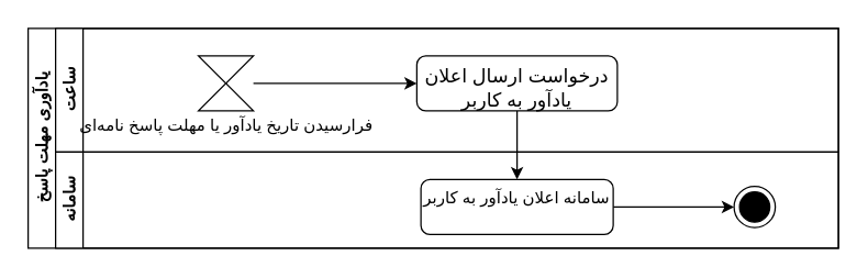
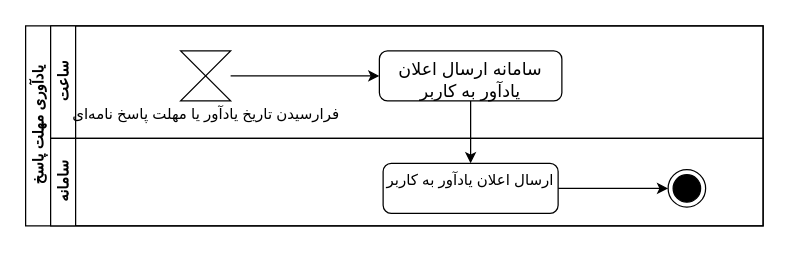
  <mxCell id="0" />
  <mxCell id="1" parent="0" />
  <mxCell id="2" value="یادآوری مهلت پاسخ" style="swimlane;html=1;childLayout=stackLayout;resizeParent=1;resizeParentMax=0;horizontal=0;startSize=20;horizontalStack=0;" vertex="1" parent="1"><mxGeometry x="20" y="20" width="590" height="160" as="geometry" /></mxCell>
  <mxCell id="3" value="ساعت" style="swimlane;html=1;startSize=20;horizontal=0;" vertex="1" parent="2"><mxGeometry x="20" width="570" height="90" as="geometry" /></mxCell>
- <mxCell id="4" value="&lt;font style=&quot;font-size: 14px;&quot;&gt;درخواست ارسال اعلان یادآور به کاربر&lt;/font&gt;" style="html=1;align=center;verticalAlign=top;rounded=1;absoluteArcSize=1;arcSize=13;dashed=0;whiteSpace=wrap;" vertex="1" parent="3"><mxGeometry x="263" y="20" width="146" height="40" as="geometry" /></mxCell>
+ <mxCell id="4" value="&lt;font style=&quot;font-size: 14px;&quot;&gt;سامانه ارسال اعلان یادآور به کاربر&lt;/font&gt;" style="html=1;align=center;verticalAlign=top;rounded=1;absoluteArcSize=1;arcSize=13;dashed=0;whiteSpace=wrap;" vertex="1" parent="3"><mxGeometry x="263" y="20" width="146" height="40" as="geometry" /></mxCell>
  <mxCell id="5" style="edgeStyle=orthogonalEdgeStyle;rounded=0;orthogonalLoop=1;jettySize=auto;html=1;" edge="1" parent="3" source="6" target="4"><mxGeometry relative="1" as="geometry"><mxPoint x="214" y="40" as="targetPoint" /></mxGeometry></mxCell>
  <mxCell id="6" value="" style="shape=collate;html=1;" vertex="1" parent="3"><mxGeometry x="104" y="20" width="40" height="40" as="geometry" /></mxCell>
  <mxCell id="7" value="فرارسیدن تاریخ یادآور یا مهلت پاسخ نامه‌ای" style="text;html=1;align=center;verticalAlign=middle;resizable=0;points=[];autosize=1;strokeColor=none;fillColor=none;" vertex="1" parent="3"><mxGeometry x="29" y="56" width="190" height="30" as="geometry" /></mxCell>
  <mxCell id="8" style="edgeStyle=orthogonalEdgeStyle;rounded=0;orthogonalLoop=1;jettySize=auto;html=1;" edge="1" parent="2"><mxGeometry relative="1" as="geometry"><mxPoint x="925" y="229" as="sourcePoint" /></mxGeometry></mxCell>
  <mxCell id="9" value="سامانه" style="swimlane;html=1;startSize=20;horizontal=0;" vertex="1" parent="2"><mxGeometry x="20" y="90" width="570" height="70" as="geometry" /></mxCell>
  <mxCell id="10" style="edgeStyle=orthogonalEdgeStyle;rounded=0;orthogonalLoop=1;jettySize=auto;html=1;" edge="1" parent="9" source="11" target="12"><mxGeometry relative="1" as="geometry" /></mxCell>
- <mxCell id="11" value="سامانه اعلان یادآور به کاربر" style="html=1;align=center;verticalAlign=top;rounded=1;absoluteArcSize=1;arcSize=13;dashed=0;whiteSpace=wrap;" vertex="1" parent="9"><mxGeometry x="266" y="20" width="140" height="40" as="geometry" /></mxCell>
+ <mxCell id="11" value="ارسال اعلان یادآور به کاربر" style="html=1;align=center;verticalAlign=top;rounded=1;absoluteArcSize=1;arcSize=13;dashed=0;whiteSpace=wrap;" vertex="1" parent="9"><mxGeometry x="266" y="20" width="140" height="40" as="geometry" /></mxCell>
  <mxCell id="12" value="" style="ellipse;html=1;shape=endState;fillColor=strokeColor;" vertex="1" parent="9"><mxGeometry x="494" y="25" width="30" height="30" as="geometry" /></mxCell>
  <mxCell id="13" style="edgeStyle=orthogonalEdgeStyle;rounded=0;orthogonalLoop=1;jettySize=auto;html=1;" edge="1" parent="2" source="4" target="11"><mxGeometry relative="1" as="geometry" /></mxCell>
